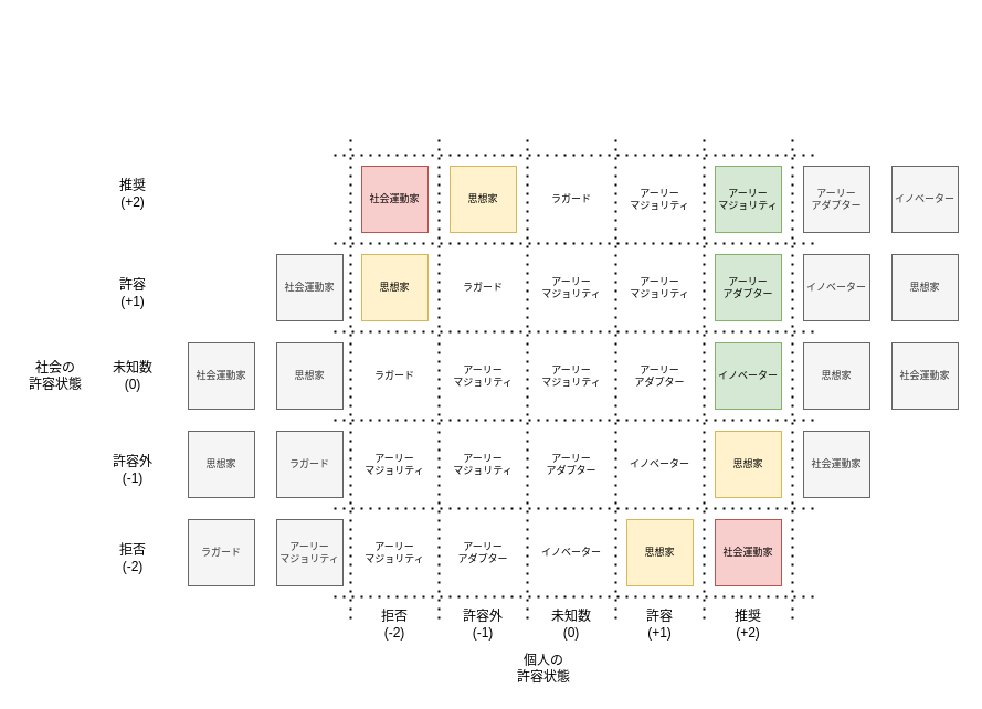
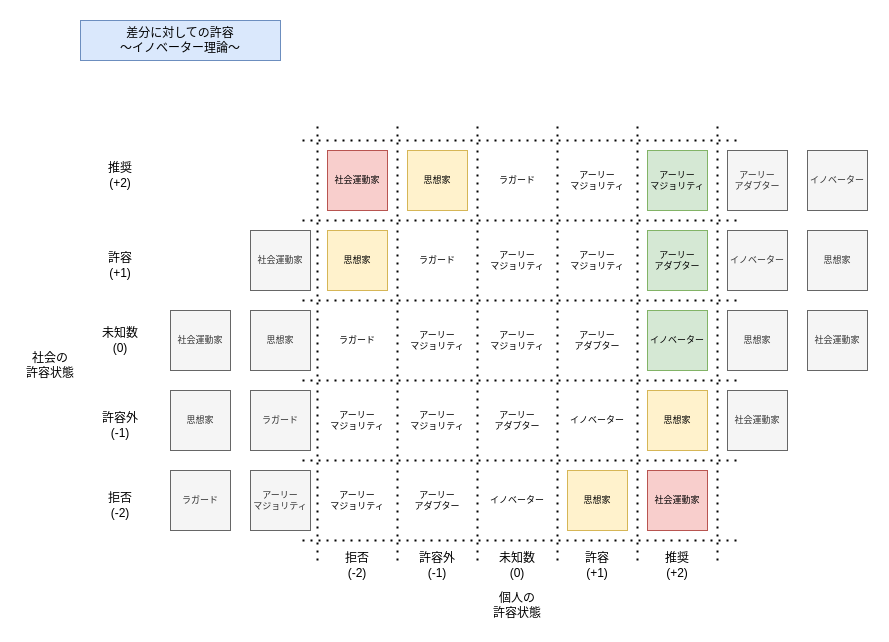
  <mxCell id="0" />
  <mxCell id="1" parent="0" />
+ <mxCell id="2" value="差分に対しての許容&lt;div&gt;～イノベーター理論～&lt;/div&gt;" style="text;html=1;align=center;verticalAlign=middle;whiteSpace=wrap;rounded=0;fillColor=#dae8fc;strokeColor=#6c8ebf;" vertex="1" parent="1"><mxGeometry x="80" y="20" width="200" height="40" as="geometry" /></mxCell>
  <mxCell id="3" value="" style="endArrow=none;dashed=1;html=1;dashPattern=1 3;strokeWidth=2;rounded=0;" edge="1" parent="1"><mxGeometry width="50" height="50" relative="1" as="geometry"><mxPoint x="302" y="380" as="sourcePoint" /><mxPoint x="742" y="380" as="targetPoint" /></mxGeometry></mxCell>
  <mxCell id="4" value="イノベーター" style="text;html=1;align=center;verticalAlign=middle;whiteSpace=wrap;rounded=0;fontSize=9;fillColor=#d5e8d4;strokeColor=#82b366;" vertex="1" parent="1"><mxGeometry x="647" y="310" width="60" height="60" as="geometry" /></mxCell>
  <mxCell id="5" value="" style="endArrow=none;dashed=1;html=1;dashPattern=1 3;strokeWidth=2;rounded=0;" edge="1" parent="1"><mxGeometry width="50" height="50" relative="1" as="geometry"><mxPoint x="477" y="560" as="sourcePoint" /><mxPoint x="477" y="120" as="targetPoint" /></mxGeometry></mxCell>
  <mxCell id="6" value="" style="endArrow=none;dashed=1;html=1;dashPattern=1 3;strokeWidth=2;rounded=0;" edge="1" parent="1"><mxGeometry width="50" height="50" relative="1" as="geometry"><mxPoint x="302" y="300" as="sourcePoint" /><mxPoint x="742" y="300" as="targetPoint" /></mxGeometry></mxCell>
  <mxCell id="7" value="" style="endArrow=none;dashed=1;html=1;dashPattern=1 3;strokeWidth=2;rounded=0;" edge="1" parent="1"><mxGeometry width="50" height="50" relative="1" as="geometry"><mxPoint x="302" y="220" as="sourcePoint" /><mxPoint x="742" y="220" as="targetPoint" /></mxGeometry></mxCell>
  <mxCell id="8" value="" style="endArrow=none;dashed=1;html=1;dashPattern=1 3;strokeWidth=2;rounded=0;" edge="1" parent="1"><mxGeometry width="50" height="50" relative="1" as="geometry"><mxPoint x="302" y="140" as="sourcePoint" /><mxPoint x="742" y="140" as="targetPoint" /></mxGeometry></mxCell>
  <mxCell id="9" value="" style="endArrow=none;dashed=1;html=1;dashPattern=1 3;strokeWidth=2;rounded=0;" edge="1" parent="1"><mxGeometry width="50" height="50" relative="1" as="geometry"><mxPoint x="302" y="460" as="sourcePoint" /><mxPoint x="742" y="460" as="targetPoint" /></mxGeometry></mxCell>
  <mxCell id="10" value="" style="endArrow=none;dashed=1;html=1;dashPattern=1 3;strokeWidth=2;rounded=0;" edge="1" parent="1"><mxGeometry width="50" height="50" relative="1" as="geometry"><mxPoint x="302" y="540" as="sourcePoint" /><mxPoint x="742" y="540" as="targetPoint" /></mxGeometry></mxCell>
  <mxCell id="11" value="" style="endArrow=none;dashed=1;html=1;dashPattern=1 3;strokeWidth=2;rounded=0;" edge="1" parent="1"><mxGeometry width="50" height="50" relative="1" as="geometry"><mxPoint x="397" y="560" as="sourcePoint" /><mxPoint x="397" y="120" as="targetPoint" /></mxGeometry></mxCell>
  <mxCell id="12" value="" style="endArrow=none;dashed=1;html=1;dashPattern=1 3;strokeWidth=2;rounded=0;" edge="1" parent="1"><mxGeometry width="50" height="50" relative="1" as="geometry"><mxPoint x="317" y="560" as="sourcePoint" /><mxPoint x="317" y="120" as="targetPoint" /></mxGeometry></mxCell>
  <mxCell id="13" value="" style="endArrow=none;dashed=1;html=1;dashPattern=1 3;strokeWidth=2;rounded=0;" edge="1" parent="1"><mxGeometry width="50" height="50" relative="1" as="geometry"><mxPoint x="557" y="560" as="sourcePoint" /><mxPoint x="557" y="120" as="targetPoint" /></mxGeometry></mxCell>
  <mxCell id="14" value="" style="endArrow=none;dashed=1;html=1;dashPattern=1 3;strokeWidth=2;rounded=0;" edge="1" parent="1"><mxGeometry width="50" height="50" relative="1" as="geometry"><mxPoint x="637" y="560" as="sourcePoint" /><mxPoint x="637" y="120" as="targetPoint" /></mxGeometry></mxCell>
  <mxCell id="15" value="" style="endArrow=none;dashed=1;html=1;dashPattern=1 3;strokeWidth=2;rounded=0;" edge="1" parent="1"><mxGeometry width="50" height="50" relative="1" as="geometry"><mxPoint x="717" y="560" as="sourcePoint" /><mxPoint x="717" y="120" as="targetPoint" /></mxGeometry></mxCell>
- <mxCell id="16" value="社会の&lt;div&gt;許容状態&lt;/div&gt;" style="text;html=1;align=center;verticalAlign=middle;whiteSpace=wrap;rounded=0;" vertex="1" parent="1"><mxGeometry x="20" y="325" width="60" height="30" as="geometry" /></mxCell>
- <mxCell id="17" value="個人の&lt;div&gt;許容状態&lt;/div&gt;" style="text;html=1;align=center;verticalAlign=middle;whiteSpace=wrap;rounded=0;" vertex="1" parent="1"><mxGeometry x="462" y="590" width="60" height="30" as="geometry" /></mxCell>
+ <mxCell id="16" value="社会の&lt;div&gt;許容状態&lt;/div&gt;" style="text;html=1;align=center;verticalAlign=middle;whiteSpace=wrap;rounded=0;" vertex="1" parent="1"><mxGeometry x="20" y="350" width="60" height="30" as="geometry" /></mxCell>
+ <mxCell id="17" value="個人の&lt;div&gt;許容状態&lt;/div&gt;" style="text;html=1;align=center;verticalAlign=middle;whiteSpace=wrap;rounded=0;" vertex="1" parent="1"><mxGeometry x="487" y="590" width="60" height="30" as="geometry" /></mxCell>
  <mxCell id="18" value="推奨&lt;div&gt;(+2)&lt;/div&gt;" style="text;html=1;align=center;verticalAlign=middle;whiteSpace=wrap;rounded=0;" vertex="1" parent="1"><mxGeometry x="647" y="550" width="60" height="30" as="geometry" /></mxCell>
  <mxCell id="19" value="許容&lt;div&gt;(+1)&lt;/div&gt;" style="text;html=1;align=center;verticalAlign=middle;whiteSpace=wrap;rounded=0;" vertex="1" parent="1"><mxGeometry x="567" y="550" width="60" height="30" as="geometry" /></mxCell>
  <mxCell id="20" value="未知数&lt;div&gt;(0)&lt;/div&gt;" style="text;html=1;align=center;verticalAlign=middle;whiteSpace=wrap;rounded=0;" vertex="1" parent="1"><mxGeometry x="487" y="550" width="60" height="30" as="geometry" /></mxCell>
  <mxCell id="21" value="許容外&lt;div&gt;(-1)&lt;/div&gt;" style="text;html=1;align=center;verticalAlign=middle;whiteSpace=wrap;rounded=0;" vertex="1" parent="1"><mxGeometry x="407" y="550" width="60" height="30" as="geometry" /></mxCell>
  <mxCell id="22" value="拒否&lt;div&gt;(-2)&lt;/div&gt;" style="text;html=1;align=center;verticalAlign=middle;whiteSpace=wrap;rounded=0;" vertex="1" parent="1"><mxGeometry x="327" y="550" width="60" height="30" as="geometry" /></mxCell>
  <mxCell id="23" value="アーリー&lt;div&gt;アダプター&lt;/div&gt;" style="text;html=1;align=center;verticalAlign=middle;whiteSpace=wrap;rounded=0;fontSize=9;" vertex="1" parent="1"><mxGeometry x="567" y="310" width="60" height="60" as="geometry" /></mxCell>
  <mxCell id="24" value="アーリー&lt;br&gt;&lt;div&gt;マジョリティ&lt;/div&gt;" style="text;html=1;align=center;verticalAlign=middle;whiteSpace=wrap;rounded=0;fontSize=9;" vertex="1" parent="1"><mxGeometry x="487" y="310" width="60" height="60" as="geometry" /></mxCell>
  <mxCell id="25" value="アーリー&lt;br&gt;&lt;div&gt;マジョリティ&lt;/div&gt;" style="text;html=1;align=center;verticalAlign=middle;whiteSpace=wrap;rounded=0;fontSize=9;" vertex="1" parent="1"><mxGeometry x="407" y="310" width="60" height="60" as="geometry" /></mxCell>
  <mxCell id="26" value="拒否&lt;div&gt;(-2)&lt;/div&gt;" style="text;html=1;align=center;verticalAlign=middle;whiteSpace=wrap;rounded=0;" vertex="1" parent="1"><mxGeometry x="90" y="490" width="60" height="30" as="geometry" /></mxCell>
  <mxCell id="27" value="許容外&lt;div&gt;(-1)&lt;/div&gt;" style="text;html=1;align=center;verticalAlign=middle;whiteSpace=wrap;rounded=0;" vertex="1" parent="1"><mxGeometry x="90" y="410" width="60" height="30" as="geometry" /></mxCell>
  <mxCell id="28" value="未知数&lt;div&gt;(0)&lt;/div&gt;" style="text;html=1;align=center;verticalAlign=middle;whiteSpace=wrap;rounded=0;" vertex="1" parent="1"><mxGeometry x="90" y="325" width="60" height="30" as="geometry" /></mxCell>
  <mxCell id="29" value="許容&lt;div&gt;(+1)&lt;/div&gt;" style="text;html=1;align=center;verticalAlign=middle;whiteSpace=wrap;rounded=0;" vertex="1" parent="1"><mxGeometry x="90" y="250" width="60" height="30" as="geometry" /></mxCell>
  <mxCell id="30" value="推奨&lt;div&gt;(+2)&lt;/div&gt;" style="text;html=1;align=center;verticalAlign=middle;whiteSpace=wrap;rounded=0;" vertex="1" parent="1"><mxGeometry x="90" y="160" width="60" height="30" as="geometry" /></mxCell>
  <mxCell id="31" value="ラガード" style="text;html=1;align=center;verticalAlign=middle;whiteSpace=wrap;rounded=0;fontSize=9;" vertex="1" parent="1"><mxGeometry x="327" y="310" width="60" height="60" as="geometry" /></mxCell>
  <mxCell id="32" value="アーリー&lt;div&gt;アダプター&lt;/div&gt;" style="text;html=1;align=center;verticalAlign=middle;whiteSpace=wrap;rounded=0;fontSize=9;fillColor=#d5e8d4;strokeColor=#82b366;" vertex="1" parent="1"><mxGeometry x="647" y="230" width="60" height="60" as="geometry" /></mxCell>
  <mxCell id="33" value="アーリー&lt;br&gt;&lt;div&gt;マジョリティ&lt;/div&gt;" style="text;html=1;align=center;verticalAlign=middle;whiteSpace=wrap;rounded=0;fontSize=9;" vertex="1" parent="1"><mxGeometry x="567" y="230" width="60" height="60" as="geometry" /></mxCell>
  <mxCell id="34" value="アーリー&lt;br&gt;&lt;div&gt;マジョリティ&lt;/div&gt;" style="text;html=1;align=center;verticalAlign=middle;whiteSpace=wrap;rounded=0;fontSize=9;" vertex="1" parent="1"><mxGeometry x="487" y="230" width="60" height="60" as="geometry" /></mxCell>
  <mxCell id="35" value="ラガード" style="text;html=1;align=center;verticalAlign=middle;whiteSpace=wrap;rounded=0;fontSize=9;" vertex="1" parent="1"><mxGeometry x="407" y="230" width="60" height="60" as="geometry" /></mxCell>
  <mxCell id="36" value="イノベーター" style="text;html=1;align=center;verticalAlign=middle;whiteSpace=wrap;rounded=0;fontSize=9;fillColor=#f5f5f5;fontColor=#333333;strokeColor=#666666;" vertex="1" parent="1"><mxGeometry x="807" y="150" width="60" height="60" as="geometry" /></mxCell>
  <mxCell id="37" value="思想家" style="text;html=1;align=center;verticalAlign=middle;whiteSpace=wrap;rounded=0;fontSize=9;fillColor=#fff2cc;strokeColor=#d6b656;" vertex="1" parent="1"><mxGeometry x="327" y="230" width="60" height="60" as="geometry" /></mxCell>
  <mxCell id="38" value="思想家" style="text;html=1;align=center;verticalAlign=middle;whiteSpace=wrap;rounded=0;fontSize=9;fillColor=#fff2cc;strokeColor=#d6b656;" vertex="1" parent="1"><mxGeometry x="407" y="150" width="60" height="60" as="geometry" /></mxCell>
  <mxCell id="39" value="アーリー&lt;br&gt;&lt;div&gt;マジョリティ&lt;/div&gt;" style="text;html=1;align=center;verticalAlign=middle;whiteSpace=wrap;rounded=0;fontSize=9;fillColor=#d5e8d4;strokeColor=#82b366;" vertex="1" parent="1"><mxGeometry x="647" y="150" width="60" height="60" as="geometry" /></mxCell>
  <mxCell id="40" value="アーリー&lt;br&gt;&lt;div&gt;マジョリティ&lt;/div&gt;" style="text;html=1;align=center;verticalAlign=middle;whiteSpace=wrap;rounded=0;fontSize=9;" vertex="1" parent="1"><mxGeometry x="567" y="150" width="60" height="60" as="geometry" /></mxCell>
  <mxCell id="41" value="ラガード" style="text;html=1;align=center;verticalAlign=middle;whiteSpace=wrap;rounded=0;fontSize=9;" vertex="1" parent="1"><mxGeometry x="487" y="150" width="60" height="60" as="geometry" /></mxCell>
  <mxCell id="42" value="アーリー&lt;div&gt;アダプター&lt;/div&gt;" style="text;html=1;align=center;verticalAlign=middle;whiteSpace=wrap;rounded=0;fontSize=9;fillColor=#f5f5f5;fontColor=#333333;strokeColor=#666666;" vertex="1" parent="1"><mxGeometry x="727" y="150" width="60" height="60" as="geometry" /></mxCell>
  <mxCell id="43" value="社会運動家" style="text;html=1;align=center;verticalAlign=middle;whiteSpace=wrap;rounded=0;fontSize=9;fillColor=#f8cecc;strokeColor=#b85450;" vertex="1" parent="1"><mxGeometry x="327" y="150" width="60" height="60" as="geometry" /></mxCell>
  <mxCell id="44" value="イノベーター" style="text;html=1;align=center;verticalAlign=middle;whiteSpace=wrap;rounded=0;fontSize=9;" vertex="1" parent="1"><mxGeometry x="567" y="390" width="60" height="60" as="geometry" /></mxCell>
  <mxCell id="45" value="アーリー&lt;div&gt;アダプター&lt;/div&gt;" style="text;html=1;align=center;verticalAlign=middle;whiteSpace=wrap;rounded=0;fontSize=9;" vertex="1" parent="1"><mxGeometry x="487" y="390" width="60" height="60" as="geometry" /></mxCell>
  <mxCell id="46" value="アーリー&lt;br&gt;&lt;div&gt;マジョリティ&lt;/div&gt;" style="text;html=1;align=center;verticalAlign=middle;whiteSpace=wrap;rounded=0;fontSize=9;" vertex="1" parent="1"><mxGeometry x="407" y="390" width="60" height="60" as="geometry" /></mxCell>
  <mxCell id="47" value="アーリー&lt;br&gt;&lt;div&gt;マジョリティ&lt;/div&gt;" style="text;html=1;align=center;verticalAlign=middle;whiteSpace=wrap;rounded=0;fontSize=9;" vertex="1" parent="1"><mxGeometry x="327" y="390" width="60" height="60" as="geometry" /></mxCell>
  <mxCell id="48" value="思想家" style="text;html=1;align=center;verticalAlign=middle;whiteSpace=wrap;rounded=0;fontSize=9;fillColor=#fff2cc;strokeColor=#d6b656;" vertex="1" parent="1"><mxGeometry x="647" y="390" width="60" height="60" as="geometry" /></mxCell>
  <mxCell id="49" value="思想家" style="text;html=1;align=center;verticalAlign=middle;whiteSpace=wrap;rounded=0;fontSize=9;fillColor=#fff2cc;strokeColor=#d6b656;" vertex="1" parent="1"><mxGeometry x="567" y="470" width="60" height="60" as="geometry" /></mxCell>
  <mxCell id="50" value="社会運動家" style="text;html=1;align=center;verticalAlign=middle;whiteSpace=wrap;rounded=0;fontSize=9;fillColor=#f8cecc;strokeColor=#b85450;" vertex="1" parent="1"><mxGeometry x="647" y="470" width="60" height="60" as="geometry" /></mxCell>
  <mxCell id="51" value="思想家" style="text;html=1;align=center;verticalAlign=middle;whiteSpace=wrap;rounded=0;fontSize=9;fillColor=#f5f5f5;strokeColor=#666666;fontColor=#333333;" vertex="1" parent="1"><mxGeometry x="727" y="310" width="60" height="60" as="geometry" /></mxCell>
  <mxCell id="52" value="社会運動家" style="text;html=1;align=center;verticalAlign=middle;whiteSpace=wrap;rounded=0;fontSize=9;fillColor=#f5f5f5;strokeColor=#666666;fontColor=#333333;" vertex="1" parent="1"><mxGeometry x="727" y="390" width="60" height="60" as="geometry" /></mxCell>
  <mxCell id="53" value="社会運動家" style="text;html=1;align=center;verticalAlign=middle;whiteSpace=wrap;rounded=0;fontSize=9;fillColor=#f5f5f5;strokeColor=#666666;fontColor=#333333;" vertex="1" parent="1"><mxGeometry x="807" y="310" width="60" height="60" as="geometry" /></mxCell>
  <mxCell id="54" value="イノベーター" style="text;html=1;align=center;verticalAlign=middle;whiteSpace=wrap;rounded=0;fontSize=9;fillColor=#f5f5f5;fontColor=#333333;strokeColor=#666666;" vertex="1" parent="1"><mxGeometry x="727" y="230" width="60" height="60" as="geometry" /></mxCell>
  <mxCell id="55" value="思想家" style="text;html=1;align=center;verticalAlign=middle;whiteSpace=wrap;rounded=0;fontSize=9;fillColor=#f5f5f5;strokeColor=#666666;fontColor=#333333;" vertex="1" parent="1"><mxGeometry x="807" y="230" width="60" height="60" as="geometry" /></mxCell>
  <mxCell id="56" value="イノベーター" style="text;html=1;align=center;verticalAlign=middle;whiteSpace=wrap;rounded=0;fontSize=9;" vertex="1" parent="1"><mxGeometry x="487" y="470" width="60" height="60" as="geometry" /></mxCell>
  <mxCell id="57" value="アーリー&lt;div&gt;アダプター&lt;/div&gt;" style="text;html=1;align=center;verticalAlign=middle;whiteSpace=wrap;rounded=0;fontSize=9;" vertex="1" parent="1"><mxGeometry x="407" y="470" width="60" height="60" as="geometry" /></mxCell>
  <mxCell id="58" value="アーリー&lt;br&gt;&lt;div&gt;マジョリティ&lt;/div&gt;" style="text;html=1;align=center;verticalAlign=middle;whiteSpace=wrap;rounded=0;fontSize=9;" vertex="1" parent="1"><mxGeometry x="327" y="470" width="60" height="60" as="geometry" /></mxCell>
  <mxCell id="59" value="思想家" style="text;html=1;align=center;verticalAlign=middle;whiteSpace=wrap;rounded=0;fontSize=9;fillColor=#f5f5f5;strokeColor=#666666;fontColor=#333333;" vertex="1" parent="1"><mxGeometry x="250" y="310" width="60" height="60" as="geometry" /></mxCell>
  <mxCell id="60" value="社会運動家" style="text;html=1;align=center;verticalAlign=middle;whiteSpace=wrap;rounded=0;fontSize=9;fillColor=#f5f5f5;strokeColor=#666666;fontColor=#333333;" vertex="1" parent="1"><mxGeometry x="170" y="310" width="60" height="60" as="geometry" /></mxCell>
  <mxCell id="61" value="社会運動家" style="text;html=1;align=center;verticalAlign=middle;whiteSpace=wrap;rounded=0;fontSize=9;fillColor=#f5f5f5;strokeColor=#666666;fontColor=#333333;" vertex="1" parent="1"><mxGeometry x="250" y="230" width="60" height="60" as="geometry" /></mxCell>
  <mxCell id="62" value="ラガード" style="text;html=1;align=center;verticalAlign=middle;whiteSpace=wrap;rounded=0;fontSize=9;fillColor=#f5f5f5;fontColor=#333333;strokeColor=#666666;" vertex="1" parent="1"><mxGeometry x="250" y="390" width="60" height="60" as="geometry" /></mxCell>
  <mxCell id="63" value="ラガード" style="text;html=1;align=center;verticalAlign=middle;whiteSpace=wrap;rounded=0;fontSize=9;fillColor=#f5f5f5;fontColor=#333333;strokeColor=#666666;" vertex="1" parent="1"><mxGeometry x="170" y="470" width="60" height="60" as="geometry" /></mxCell>
  <mxCell id="64" value="アーリー&lt;br&gt;&lt;div&gt;マジョリティ&lt;/div&gt;" style="text;html=1;align=center;verticalAlign=middle;whiteSpace=wrap;rounded=0;fontSize=9;fillColor=#f5f5f5;fontColor=#333333;strokeColor=#666666;" vertex="1" parent="1"><mxGeometry x="250" y="470" width="60" height="60" as="geometry" /></mxCell>
  <mxCell id="65" value="思想家" style="text;html=1;align=center;verticalAlign=middle;whiteSpace=wrap;rounded=0;fontSize=9;fillColor=#f5f5f5;strokeColor=#666666;fontColor=#333333;" vertex="1" parent="1"><mxGeometry x="170" y="390" width="60" height="60" as="geometry" /></mxCell>
